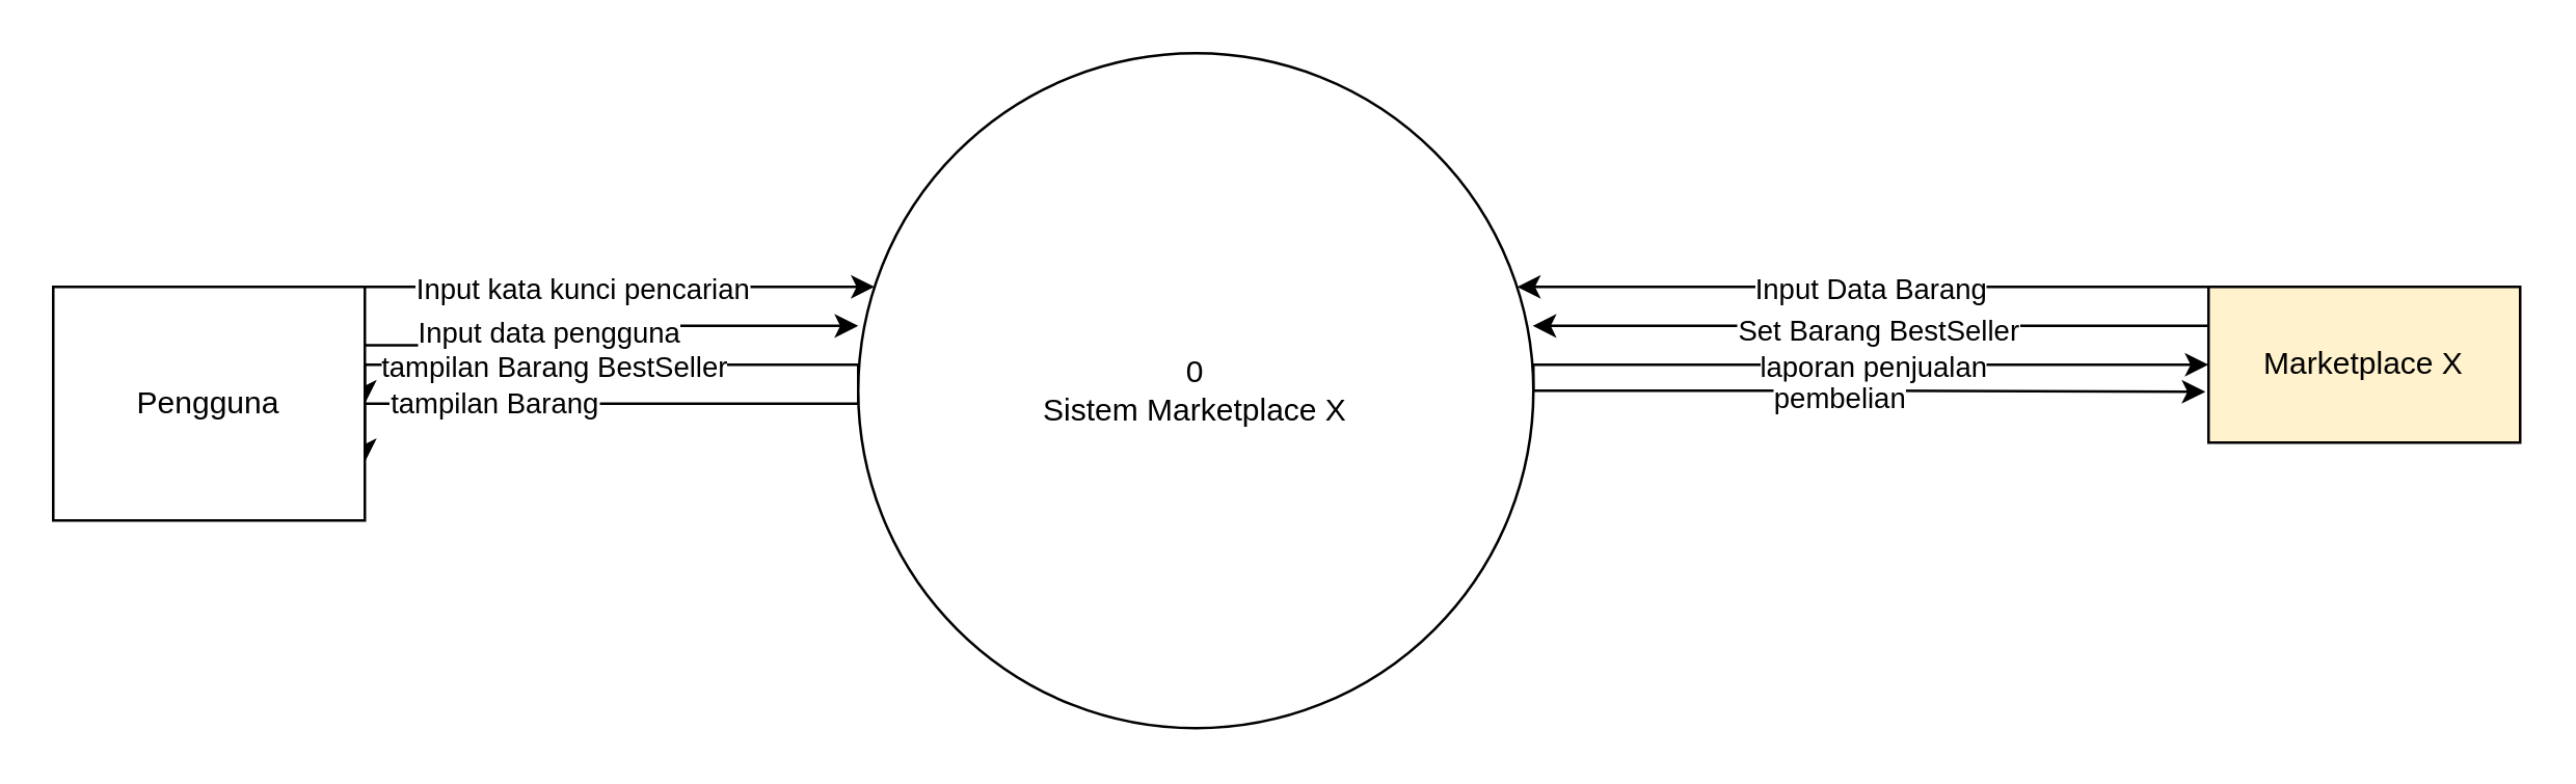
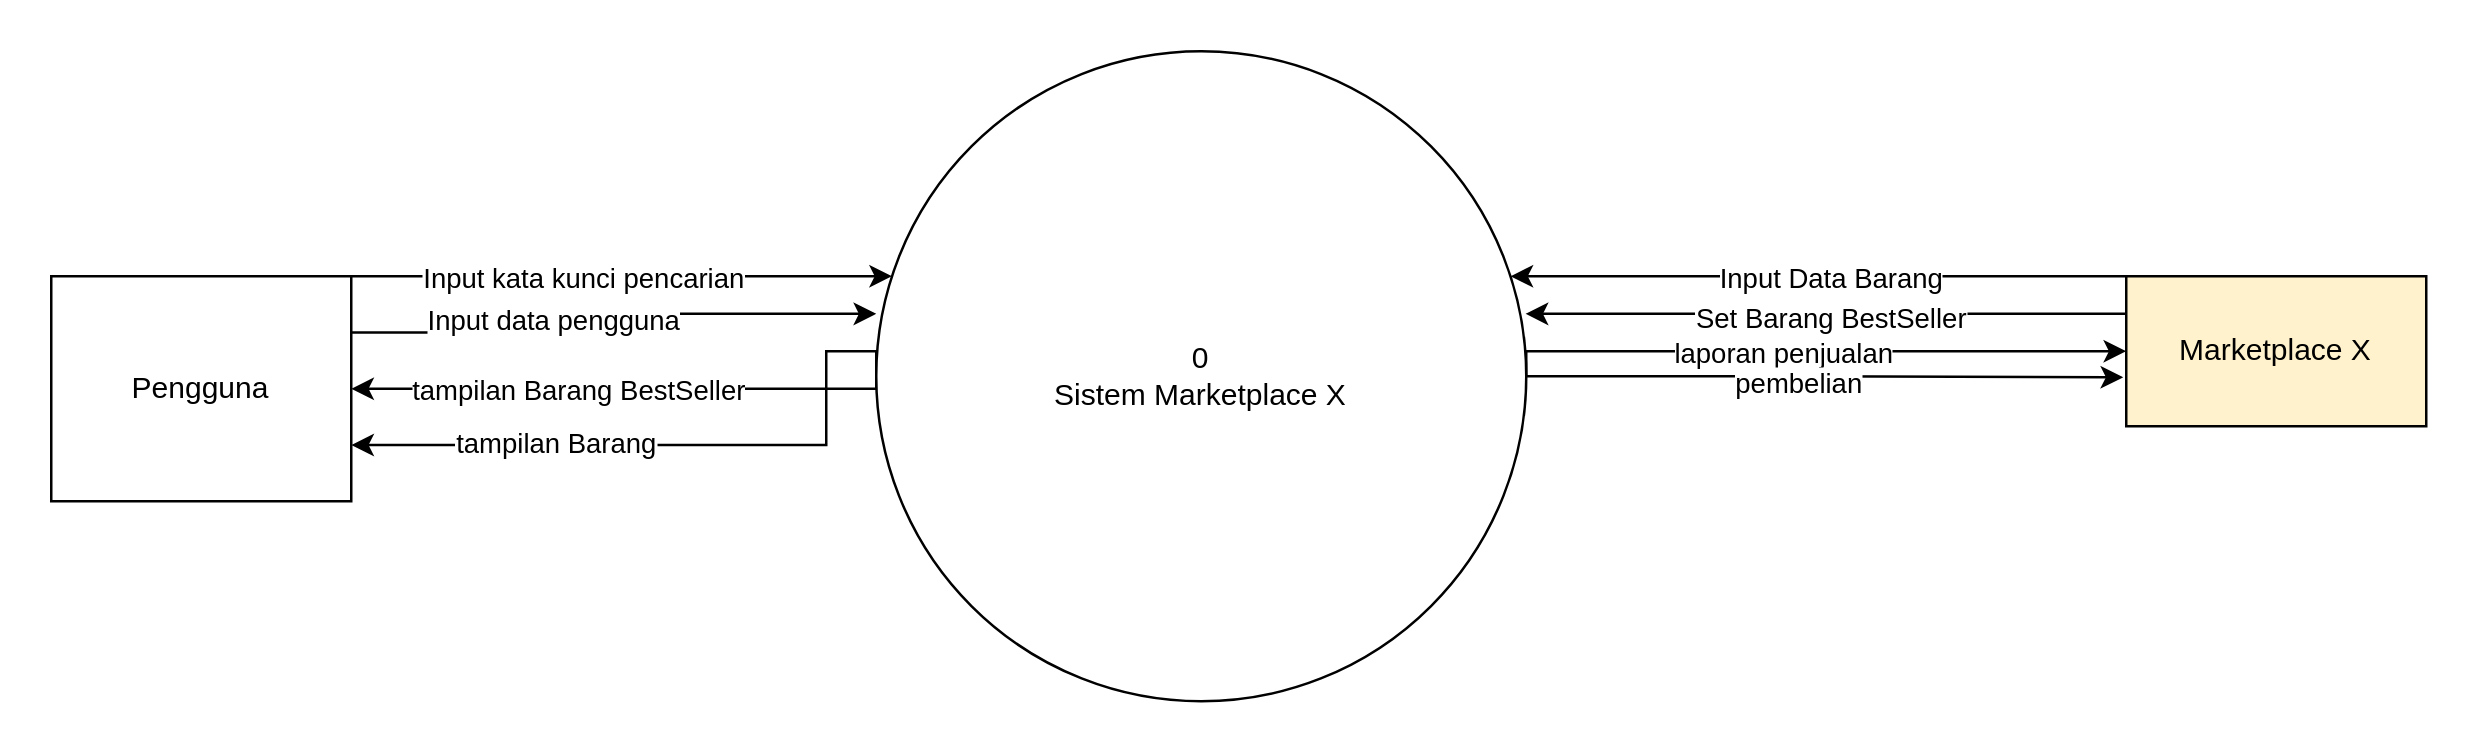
  <mxCell id="0" />
  <mxCell id="1" parent="0" />
  <mxCell id="2" style="edgeStyle=orthogonalEdgeStyle;rounded=0;orthogonalLoop=1;jettySize=auto;html=1;exitX=0;exitY=0.5;exitDx=0;exitDy=0;entryX=1;entryY=0.5;entryDx=0;entryDy=0;" edge="1" parent="1" source="10" target="15"><mxGeometry relative="1" as="geometry"><Array as="points"><mxPoint x="330" y="140" /></Array></mxGeometry></mxCell>
  <mxCell id="3" value="&lt;div&gt;tampilan Barang BestSeller&lt;br&gt;&lt;/div&gt;" style="edgeLabel;html=1;align=center;verticalAlign=middle;resizable=0;points=[];" vertex="1" connectable="0" parent="2"><mxGeometry x="0.721" y="1" relative="1" as="geometry"><mxPoint x="57" y="-1" as="offset" /></mxGeometry></mxCell>
  <mxCell id="4" style="edgeStyle=orthogonalEdgeStyle;rounded=0;orthogonalLoop=1;jettySize=auto;html=1;exitX=0;exitY=0.5;exitDx=0;exitDy=0;entryX=1;entryY=0.75;entryDx=0;entryDy=0;" edge="1" parent="1" source="10" target="15"><mxGeometry relative="1" as="geometry"><Array as="points"><mxPoint x="330" y="155" /></Array></mxGeometry></mxCell>
  <mxCell id="5" value="tampilan Barang" style="edgeLabel;html=1;align=center;verticalAlign=middle;resizable=0;points=[];" vertex="1" connectable="0" parent="4"><mxGeometry x="0.021" y="-1" relative="1" as="geometry"><mxPoint x="-35" as="offset" /></mxGeometry></mxCell>
  <mxCell id="6" style="edgeStyle=orthogonalEdgeStyle;rounded=0;orthogonalLoop=1;jettySize=auto;html=1;exitX=1;exitY=0.5;exitDx=0;exitDy=0;" edge="1" parent="1" source="10"><mxGeometry relative="1" as="geometry"><mxPoint x="850" y="140" as="targetPoint" /><Array as="points"><mxPoint x="590" y="140" /><mxPoint x="850" y="140" /></Array></mxGeometry></mxCell>
  <mxCell id="7" value="laporan penjualan" style="edgeLabel;html=1;align=center;verticalAlign=middle;resizable=0;points=[];" vertex="1" connectable="0" parent="6"><mxGeometry x="0.224" y="1" relative="1" as="geometry"><mxPoint x="-25" y="1" as="offset" /></mxGeometry></mxCell>
  <mxCell id="8" style="edgeStyle=orthogonalEdgeStyle;rounded=0;orthogonalLoop=1;jettySize=auto;html=1;exitX=1;exitY=0.5;exitDx=0;exitDy=0;entryX=-0.01;entryY=0.674;entryDx=0;entryDy=0;entryPerimeter=0;" edge="1" parent="1" source="10" target="20"><mxGeometry relative="1" as="geometry"><Array as="points"><mxPoint x="720" y="150" /></Array></mxGeometry></mxCell>
  <mxCell id="9" value="pembelian" style="edgeLabel;html=1;align=center;verticalAlign=middle;resizable=0;points=[];" vertex="1" connectable="0" parent="8"><mxGeometry x="-0.096" y="-2" relative="1" as="geometry"><mxPoint as="offset" /></mxGeometry></mxCell>
- <mxCell id="10" value="0&lt;br&gt;Sistem Marketplace X" style="ellipse;whiteSpace=wrap;html=1;aspect=fixed;" vertex="1" parent="1"><mxGeometry x="330" y="20" width="260" height="260" as="geometry" /></mxCell>
+ <mxCell id="10" value="0&lt;br&gt;Sistem Marketplace X" style="ellipse;whiteSpace=wrap;html=1;aspect=fixed;" vertex="1" parent="1"><mxGeometry x="350" y="20" width="260" height="260" as="geometry" /></mxCell>
  <mxCell id="11" style="edgeStyle=orthogonalEdgeStyle;rounded=0;orthogonalLoop=1;jettySize=auto;html=1;exitX=1;exitY=0;exitDx=0;exitDy=0;" edge="1" parent="1" source="15" target="10"><mxGeometry relative="1" as="geometry"><Array as="points"><mxPoint x="240" y="110" /><mxPoint x="240" y="110" /></Array></mxGeometry></mxCell>
  <mxCell id="12" value="Input kata kunci pencarian" style="edgeLabel;html=1;align=center;verticalAlign=middle;resizable=0;points=[];" vertex="1" connectable="0" parent="11"><mxGeometry x="-0.153" y="-2" relative="1" as="geometry"><mxPoint y="-2" as="offset" /></mxGeometry></mxCell>
  <mxCell id="13" style="edgeStyle=orthogonalEdgeStyle;rounded=0;orthogonalLoop=1;jettySize=auto;html=1;exitX=1;exitY=0.25;exitDx=0;exitDy=0;entryX=0;entryY=0.404;entryDx=0;entryDy=0;entryPerimeter=0;" edge="1" parent="1" source="15" target="10"><mxGeometry relative="1" as="geometry" /></mxCell>
  <mxCell id="14" value="Input data pengguna" style="edgeLabel;html=1;align=center;verticalAlign=middle;resizable=0;points=[];" vertex="1" connectable="0" parent="13"><mxGeometry x="0.011" y="-1" relative="1" as="geometry"><mxPoint x="-26" as="offset" /></mxGeometry></mxCell>
  <mxCell id="15" value="Pengguna" style="rounded=0;whiteSpace=wrap;html=1;" vertex="1" parent="1"><mxGeometry x="20" y="110" width="120" height="90" as="geometry" /></mxCell>
  <mxCell id="16" style="edgeStyle=orthogonalEdgeStyle;rounded=0;orthogonalLoop=1;jettySize=auto;html=1;exitX=0;exitY=0;exitDx=0;exitDy=0;" edge="1" parent="1" source="20" target="10"><mxGeometry relative="1" as="geometry"><Array as="points"><mxPoint x="790" y="110" /><mxPoint x="790" y="110" /></Array></mxGeometry></mxCell>
  <mxCell id="17" value="Input Data Barang" style="edgeLabel;html=1;align=center;verticalAlign=middle;resizable=0;points=[];" vertex="1" connectable="0" parent="16"><mxGeometry x="0.199" y="2" relative="1" as="geometry"><mxPoint x="29" y="-2" as="offset" /></mxGeometry></mxCell>
  <mxCell id="18" style="edgeStyle=orthogonalEdgeStyle;rounded=0;orthogonalLoop=1;jettySize=auto;html=1;exitX=0;exitY=0.25;exitDx=0;exitDy=0;entryX=0.999;entryY=0.404;entryDx=0;entryDy=0;entryPerimeter=0;" edge="1" parent="1" source="20" target="10"><mxGeometry relative="1" as="geometry" /></mxCell>
  <mxCell id="19" value="Set Barang BestSeller" style="edgeLabel;html=1;align=center;verticalAlign=middle;resizable=0;points=[];" vertex="1" connectable="0" parent="18"><mxGeometry x="-0.013" y="1" relative="1" as="geometry"><mxPoint as="offset" /></mxGeometry></mxCell>
  <mxCell id="20" value="Marketplace X" style="rounded=0;whiteSpace=wrap;html=1;fillColor=#fff2cc;" vertex="1" parent="1"><mxGeometry x="850" y="110" width="120" height="60" as="geometry" /></mxCell>
